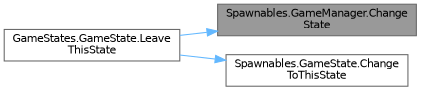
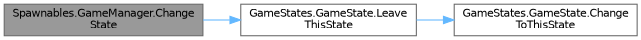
  digraph {
    rankdir=LR
    node [color=grey40 fillcolor=white fontname=Helvetica fontsize=10 shape=box style=filled]
    edge [color=steelblue1 fontname=Helvetica fontsize=10 labelfontname=Helvetica labelfontsize=10 style=solid]
    n1 [color=gray40 fillcolor=grey60 fontcolor=black height=0.2 label="Spawnables.GameManager.Change\lState" width=0.4]
    n2 [height=0.2 label="GameStates.GameState.Leave\lThisState" width=0.4]
-   n3 [height=0.2 label="Spawnables.GameState.Change\lToThisState" width=0.4]
-   n2 -> n1
+   n3 [height=0.2 label="GameStates.GameState.Change\lToThisState" width=0.4]
+   n1 -> n2
    n2 -> n3
  }
